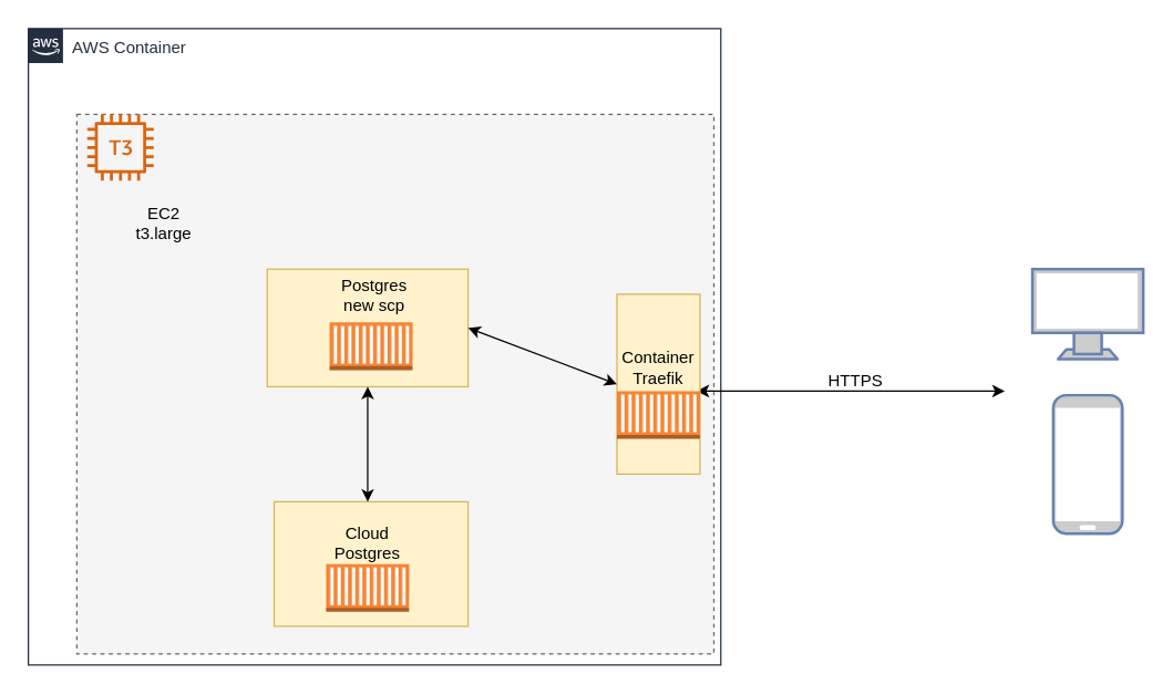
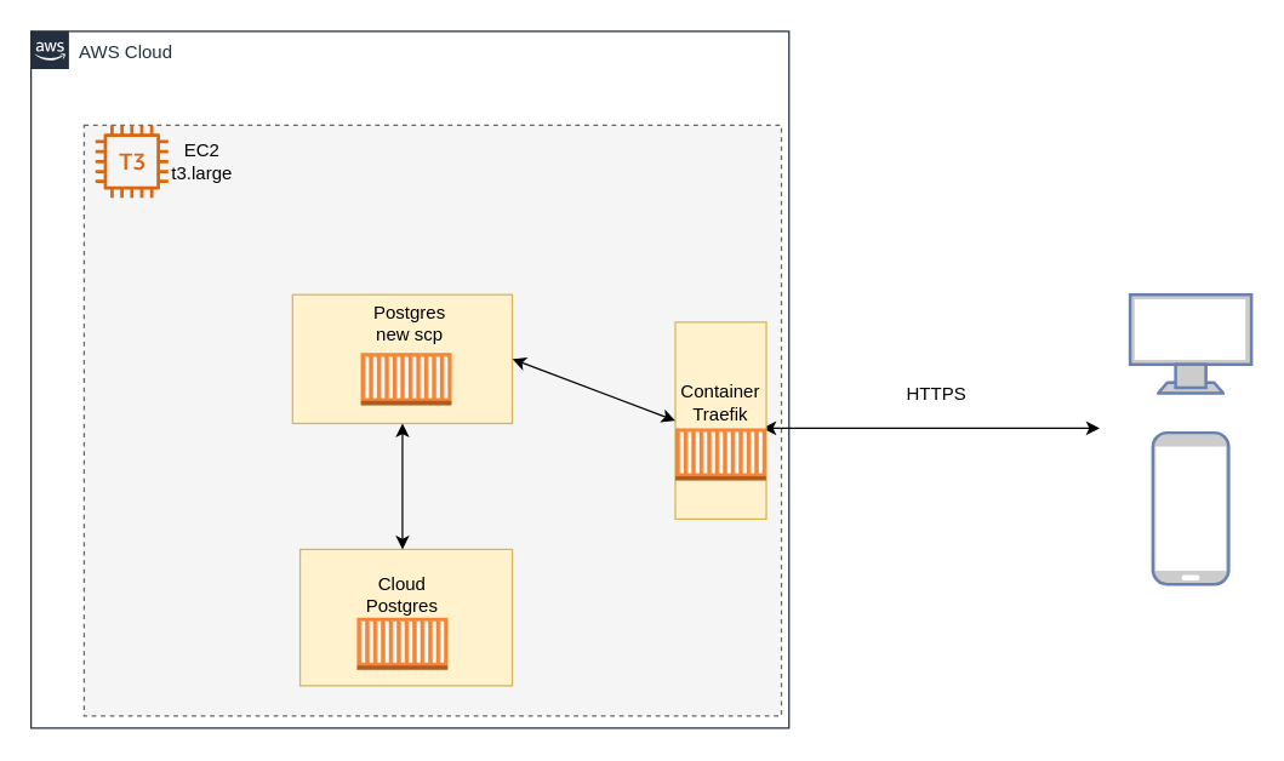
  <mxCell id="0" />
  <mxCell id="1" parent="0" />
  <mxCell id="2" value="" style="rounded=0;whiteSpace=wrap;html=1;labelBackgroundColor=none;fillColor=#f5f5f5;dashed=1;strokeColor=#666666;fontColor=#333333;" parent="1" vertex="1"><mxGeometry x="55" y="82" width="460" height="390" as="geometry" /></mxCell>
- <mxCell id="3" value="AWS Container" style="points=[[0,0],[0.25,0],[0.5,0],[0.75,0],[1,0],[1,0.25],[1,0.5],[1,0.75],[1,1],[0.75,1],[0.5,1],[0.25,1],[0,1],[0,0.75],[0,0.5],[0,0.25]];outlineConnect=0;gradientColor=none;html=1;whiteSpace=wrap;fontSize=12;fontStyle=0;shape=mxgraph.aws4.group;grIcon=mxgraph.aws4.group_aws_cloud_alt;strokeColor=#232F3E;fillColor=none;verticalAlign=top;align=left;spacingLeft=30;fontColor=#232F3E;dashed=0;labelBackgroundColor=#ffffff;" parent="1" vertex="1"><mxGeometry x="20" y="20" width="500" height="460" as="geometry" /></mxCell>
+ <mxCell id="3" value="AWS Cloud" style="points=[[0,0],[0.25,0],[0.5,0],[0.75,0],[1,0],[1,0.25],[1,0.5],[1,0.75],[1,1],[0.75,1],[0.5,1],[0.25,1],[0,1],[0,0.75],[0,0.5],[0,0.25]];outlineConnect=0;gradientColor=none;html=1;whiteSpace=wrap;fontSize=12;fontStyle=0;shape=mxgraph.aws4.group;grIcon=mxgraph.aws4.group_aws_cloud_alt;strokeColor=#232F3E;fillColor=none;verticalAlign=top;align=left;spacingLeft=30;fontColor=#232F3E;dashed=0;labelBackgroundColor=#ffffff;" parent="1" vertex="1"><mxGeometry x="20" y="20" width="500" height="460" as="geometry" /></mxCell>
  <mxCell id="4" value="" style="edgeStyle=orthogonalEdgeStyle;rounded=0;orthogonalLoop=1;jettySize=auto;html=1;endArrow=open;endFill=0;strokeWidth=2;" parent="1" edge="1"><mxGeometry relative="1" as="geometry"><mxPoint x="283" y="201" as="sourcePoint" /></mxGeometry></mxCell>
  <mxCell id="5" value="" style="edgeStyle=orthogonalEdgeStyle;rounded=0;orthogonalLoop=1;jettySize=auto;html=1;endArrow=open;endFill=0;strokeWidth=2;" parent="1" edge="1"><mxGeometry relative="1" as="geometry"><mxPoint x="393" y="201" as="sourcePoint" /></mxGeometry></mxCell>
  <mxCell id="6" value="" style="edgeStyle=orthogonalEdgeStyle;rounded=0;orthogonalLoop=1;jettySize=auto;html=1;endArrow=open;endFill=0;strokeWidth=2;" parent="1" edge="1"><mxGeometry relative="1" as="geometry"><mxPoint x="513" y="201" as="sourcePoint" /></mxGeometry></mxCell>
  <mxCell id="7" style="edgeStyle=orthogonalEdgeStyle;rounded=0;orthogonalLoop=1;jettySize=auto;html=1;endArrow=open;endFill=0;strokeWidth=2;" parent="1" edge="1"><mxGeometry relative="1" as="geometry"><Array as="points"><mxPoint x="597" y="332" /></Array><mxPoint x="597" y="240" as="sourcePoint" /></mxGeometry></mxCell>
  <mxCell id="8" style="edgeStyle=orthogonalEdgeStyle;rounded=0;orthogonalLoop=1;jettySize=auto;html=1;endArrow=open;endFill=0;strokeWidth=2;startArrow=open;startFill=0;" parent="1" edge="1"><mxGeometry relative="1" as="geometry"><Array as="points"><mxPoint x="473" y="412" /><mxPoint x="363" y="412" /></Array><mxPoint x="473" y="380" as="sourcePoint" /></mxGeometry></mxCell>
  <mxCell id="9" style="edgeStyle=orthogonalEdgeStyle;rounded=0;orthogonalLoop=1;jettySize=auto;html=1;endArrow=open;endFill=0;strokeWidth=2;startArrow=open;startFill=0;" parent="1" edge="1"><mxGeometry relative="1" as="geometry"><Array as="points"><mxPoint x="519" y="412" /><mxPoint x="694" y="412" /></Array><mxPoint x="473" y="380" as="sourcePoint" /></mxGeometry></mxCell>
  <mxCell id="10" value="" style="outlineConnect=0;fontColor=#232F3E;gradientColor=none;fillColor=#D86613;strokeColor=none;dashed=0;verticalLabelPosition=bottom;verticalAlign=top;align=center;html=1;fontSize=12;fontStyle=0;aspect=fixed;pointerEvents=1;shape=mxgraph.aws4.t3_instance;" parent="1" vertex="1"><mxGeometry x="62.5" y="82" width="48" height="48" as="geometry" /></mxCell>
- <mxCell id="11" value="&lt;div&gt;EC2 t3.large&lt;/div&gt;" style="text;html=1;strokeColor=none;fillColor=none;align=center;verticalAlign=middle;whiteSpace=wrap;rounded=0;" parent="1" vertex="1"><mxGeometry x="97.5" y="151" width="40" height="20" as="geometry" /></mxCell>
+ <mxCell id="11" value="&lt;div&gt;EC2 t3.large&lt;/div&gt;" style="text;html=1;strokeColor=none;fillColor=none;align=center;verticalAlign=middle;whiteSpace=wrap;rounded=0;" parent="1" vertex="1"><mxGeometry x="112.5" y="96" width="40" height="20" as="geometry" /></mxCell>
  <mxCell id="12" value="" style="rounded=0;whiteSpace=wrap;html=1;fillColor=#fff2cc;strokeColor=#d6b656;" parent="1" vertex="1"><mxGeometry x="192.5" y="193.87" width="145" height="85" as="geometry" /></mxCell>
  <mxCell id="13" value="" style="rounded=0;whiteSpace=wrap;html=1;fillColor=#fff2cc;strokeColor=#d6b656;" parent="1" vertex="1"><mxGeometry x="197.5" y="362" width="140" height="90" as="geometry" /></mxCell>
  <mxCell id="14" value="" style="outlineConnect=0;dashed=0;verticalLabelPosition=bottom;verticalAlign=top;align=center;html=1;shape=mxgraph.aws3.ec2_compute_container;fillColor=#F58534;gradientColor=none;" parent="1" vertex="1"><mxGeometry x="237.5" y="232.37" width="60" height="34.5" as="geometry" /></mxCell>
  <mxCell id="15" value="" style="outlineConnect=0;dashed=0;verticalLabelPosition=bottom;verticalAlign=top;align=center;html=1;shape=mxgraph.aws3.ec2_compute_container;fillColor=#F58534;gradientColor=none;" parent="1" vertex="1"><mxGeometry x="235" y="407" width="60" height="34.5" as="geometry" /></mxCell>
  <mxCell id="16" value="&lt;div&gt;Cloud&lt;/div&gt;&lt;div&gt;Postgres&lt;/div&gt;" style="text;html=1;strokeColor=none;fillColor=none;align=center;verticalAlign=middle;whiteSpace=wrap;rounded=0;" parent="1" vertex="1"><mxGeometry x="245" y="382" width="40" height="20" as="geometry" /></mxCell>
  <mxCell id="17" value="&lt;div&gt;Postgres&lt;/div&gt;&lt;div&gt;new scp&lt;/div&gt;" style="text;html=1;strokeColor=none;fillColor=none;align=center;verticalAlign=middle;whiteSpace=wrap;rounded=0;" parent="1" vertex="1"><mxGeometry x="244" y="203.37" width="52" height="20" as="geometry" /></mxCell>
  <mxCell id="18" value="" style="endArrow=classic;startArrow=classic;html=1;" parent="1" edge="1"><mxGeometry width="50" height="50" relative="1" as="geometry"><mxPoint x="725" y="282" as="sourcePoint" /><mxPoint x="502.5" y="282" as="targetPoint" /></mxGeometry></mxCell>
- <mxCell id="19" value="HTTPS" style="text;html=1;align=center;verticalAlign=middle;resizable=0;points=[];autosize=1;" parent="1" vertex="1"><mxGeometry x="592" y="265" width="50" height="20" as="geometry" /></mxCell>
+ <mxCell id="19" value="HTTPS" style="text;html=1;align=center;verticalAlign=middle;resizable=0;points=[];autosize=1;" parent="1" vertex="1"><mxGeometry x="592" y="250" width="50" height="20" as="geometry" /></mxCell>
  <mxCell id="20" value="" style="fontColor=#0066CC;verticalAlign=top;verticalLabelPosition=bottom;labelPosition=center;align=center;html=1;outlineConnect=0;fillColor=#CCCCCC;strokeColor=#6881B3;gradientColor=none;gradientDirection=north;strokeWidth=2;shape=mxgraph.networks.monitor;" parent="1" vertex="1"><mxGeometry x="745" y="193.87" width="80" height="65" as="geometry" /></mxCell>
  <mxCell id="21" value="" style="fontColor=#0066CC;verticalAlign=top;verticalLabelPosition=bottom;labelPosition=center;align=center;html=1;outlineConnect=0;fillColor=#CCCCCC;strokeColor=#6881B3;gradientColor=none;gradientDirection=north;strokeWidth=2;shape=mxgraph.networks.mobile;" parent="1" vertex="1"><mxGeometry x="760" y="285" width="50" height="100" as="geometry" /></mxCell>
  <mxCell id="22" value="" style="rounded=0;whiteSpace=wrap;html=1;fillColor=#fff2cc;strokeColor=#d6b656;" vertex="1" parent="1"><mxGeometry x="445" y="212" width="60" height="130" as="geometry" /></mxCell>
  <mxCell id="23" value="" style="outlineConnect=0;dashed=0;verticalLabelPosition=bottom;verticalAlign=top;align=center;html=1;shape=mxgraph.aws3.ec2_compute_container;fillColor=#F58534;gradientColor=none;" vertex="1" parent="1"><mxGeometry x="445" y="282" width="60" height="34.5" as="geometry" /></mxCell>
  <mxCell id="24" value="&lt;div&gt;Container&lt;/div&gt;&lt;div&gt;Traefik&lt;/div&gt;" style="text;html=1;strokeColor=none;fillColor=none;align=center;verticalAlign=middle;whiteSpace=wrap;rounded=0;" vertex="1" parent="1"><mxGeometry x="455" y="255" width="40" height="20" as="geometry" /></mxCell>
  <mxCell id="25" value="" style="endArrow=classic;startArrow=classic;html=1;exitX=1;exitY=0.5;exitDx=0;exitDy=0;entryX=0;entryY=0.5;entryDx=0;entryDy=0;" edge="1" parent="1" source="12" target="22"><mxGeometry width="50" height="50" relative="1" as="geometry"><mxPoint x="365" y="272" as="sourcePoint" /><mxPoint x="415" y="222" as="targetPoint" /></mxGeometry></mxCell>
  <mxCell id="26" value="" style="endArrow=classic;startArrow=classic;html=1;" edge="1" parent="1" target="12"><mxGeometry width="50" height="50" relative="1" as="geometry"><mxPoint x="265" y="362" as="sourcePoint" /><mxPoint x="315" y="312" as="targetPoint" /></mxGeometry></mxCell>
